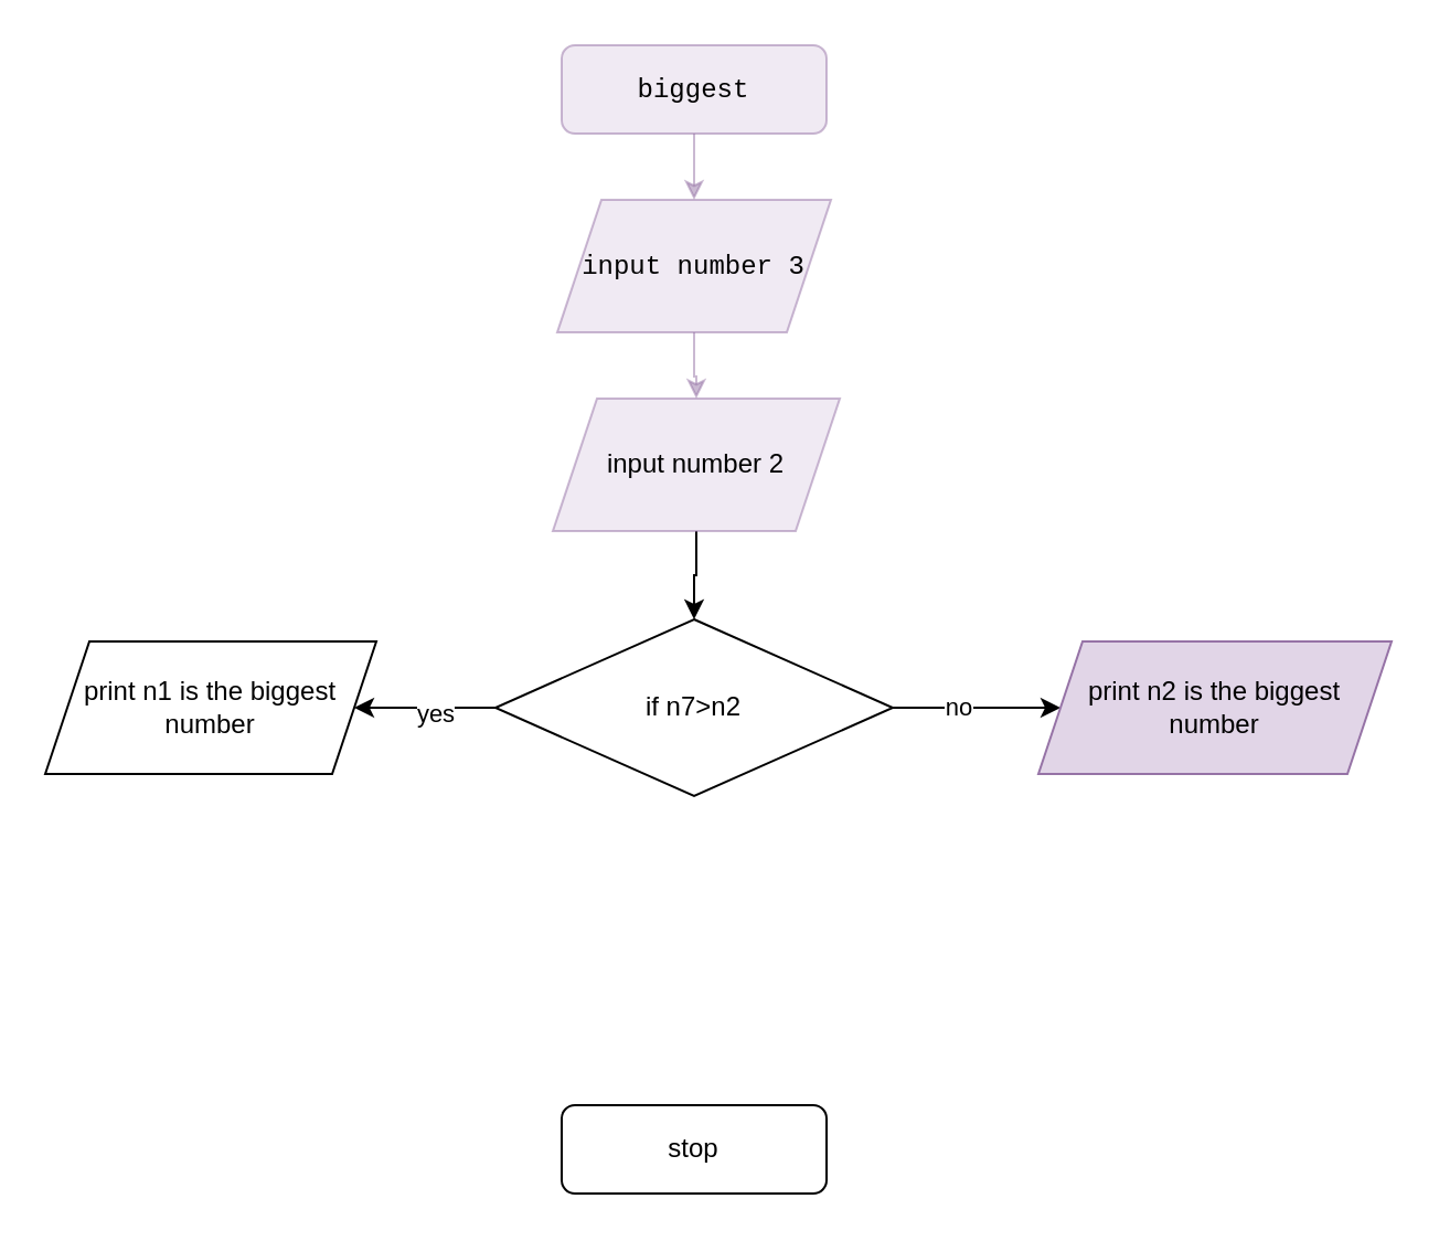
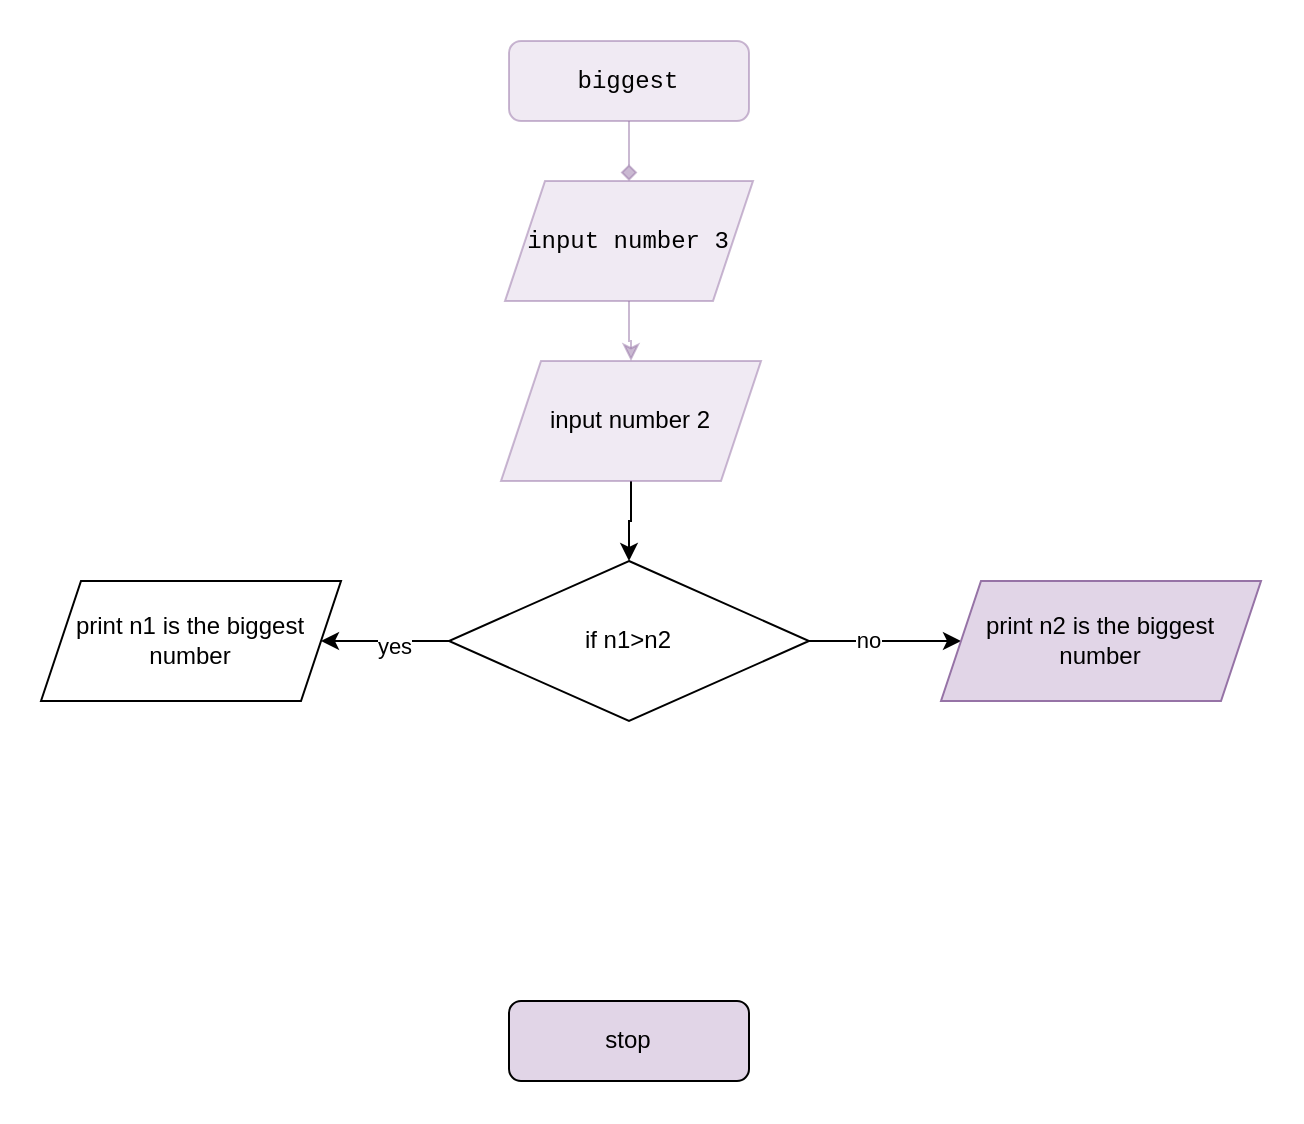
  <mxCell id="0" />
  <mxCell id="1" parent="0" />
- <mxCell id="2" value="" style="edgeStyle=orthogonalEdgeStyle;rounded=0;orthogonalLoop=1;jettySize=auto;html=1;fillColor=#e1d5e7;strokeColor=#9673a6;opacity=50;" edge="1" parent="1" source="3" target="6"><mxGeometry relative="1" as="geometry" /></mxCell>
+ <mxCell id="2" value="" style="edgeStyle=orthogonalEdgeStyle;rounded=0;orthogonalLoop=1;jettySize=auto;html=1;fillColor=#e1d5e7;strokeColor=#9673a6;opacity=50;endArrow=diamond;" edge="1" parent="1" source="3" target="6"><mxGeometry relative="1" as="geometry" /></mxCell>
  <mxCell id="3" value="&lt;font face=&quot;Courier New&quot;&gt;biggest&lt;/font&gt;" style="rounded=1;whiteSpace=wrap;html=1;fontSize=12;glass=0;strokeWidth=1;shadow=0;fillColor=#e1d5e7;strokeColor=#9673a6;opacity=50;" parent="1" vertex="1"><mxGeometry x="254" y="20" width="120" height="40" as="geometry" /></mxCell>
- <mxCell id="4" value="stop" style="rounded=1;whiteSpace=wrap;html=1;fontSize=12;glass=0;strokeWidth=1;shadow=0;" parent="1" vertex="1"><mxGeometry x="254" y="500" width="120" height="40" as="geometry" /></mxCell>
+ <mxCell id="4" value="stop" style="rounded=1;whiteSpace=wrap;html=1;fontSize=12;glass=0;strokeWidth=1;shadow=0;fillColor=#e1d5e7;" parent="1" vertex="1"><mxGeometry x="254" y="500" width="120" height="40" as="geometry" /></mxCell>
  <mxCell id="5" value="" style="edgeStyle=orthogonalEdgeStyle;rounded=0;orthogonalLoop=1;jettySize=auto;html=1;fillColor=#e1d5e7;strokeColor=#9673a6;opacity=50;" edge="1" parent="1" source="6" target="8"><mxGeometry relative="1" as="geometry" /></mxCell>
  <mxCell id="6" value="&lt;font face=&quot;Courier New&quot;&gt;input number 3&lt;/font&gt;" style="shape=parallelogram;perimeter=parallelogramPerimeter;whiteSpace=wrap;html=1;fixedSize=1;fillColor=#e1d5e7;strokeColor=#9673a6;opacity=50;" vertex="1" parent="1"><mxGeometry x="252" y="90" width="124" height="60" as="geometry" /></mxCell>
  <mxCell id="7" value="" style="edgeStyle=orthogonalEdgeStyle;rounded=0;orthogonalLoop=1;jettySize=auto;html=1;" edge="1" parent="1" source="8" target="13"><mxGeometry relative="1" as="geometry" /></mxCell>
  <mxCell id="8" value="input number 2" style="shape=parallelogram;perimeter=parallelogramPerimeter;whiteSpace=wrap;html=1;fixedSize=1;fillColor=#e1d5e7;strokeColor=#9673a6;opacity=50;" vertex="1" parent="1"><mxGeometry x="250" y="180" width="130" height="60" as="geometry" /></mxCell>
  <mxCell id="9" value="" style="edgeStyle=orthogonalEdgeStyle;rounded=0;orthogonalLoop=1;jettySize=auto;html=1;" edge="1" parent="1" source="13" target="14"><mxGeometry relative="1" as="geometry" /></mxCell>
  <mxCell id="10" value="no" style="edgeLabel;html=1;align=center;verticalAlign=middle;resizable=0;points=[];" vertex="1" connectable="0" parent="9"><mxGeometry x="-0.237" y="1" relative="1" as="geometry"><mxPoint as="offset" /></mxGeometry></mxCell>
  <mxCell id="11" value="" style="edgeStyle=orthogonalEdgeStyle;rounded=0;orthogonalLoop=1;jettySize=auto;html=1;" edge="1" parent="1" source="13" target="15"><mxGeometry relative="1" as="geometry" /></mxCell>
  <mxCell id="12" value="yes" style="edgeLabel;html=1;align=center;verticalAlign=middle;resizable=0;points=[];" vertex="1" connectable="0" parent="11"><mxGeometry x="-0.125" y="2" relative="1" as="geometry"><mxPoint as="offset" /></mxGeometry></mxCell>
- <mxCell id="13" value="if n7&amp;gt;n2" style="rhombus;whiteSpace=wrap;html=1;" vertex="1" parent="1"><mxGeometry x="224" y="280" width="180" height="80" as="geometry" /></mxCell>
+ <mxCell id="13" value="if n1&amp;gt;n2" style="rhombus;whiteSpace=wrap;html=1;" vertex="1" parent="1"><mxGeometry x="224" y="280" width="180" height="80" as="geometry" /></mxCell>
  <mxCell id="14" value="print n2 is the biggest number" style="shape=parallelogram;perimeter=parallelogramPerimeter;whiteSpace=wrap;html=1;fixedSize=1;fillColor=#e1d5e7;strokeColor=#9673a6;" vertex="1" parent="1"><mxGeometry x="470" y="290" width="160" height="60" as="geometry" /></mxCell>
  <mxCell id="15" value="print n1 is the biggest number" style="shape=parallelogram;perimeter=parallelogramPerimeter;whiteSpace=wrap;html=1;fixedSize=1;" vertex="1" parent="1"><mxGeometry x="20" y="290" width="150" height="60" as="geometry" /></mxCell>
